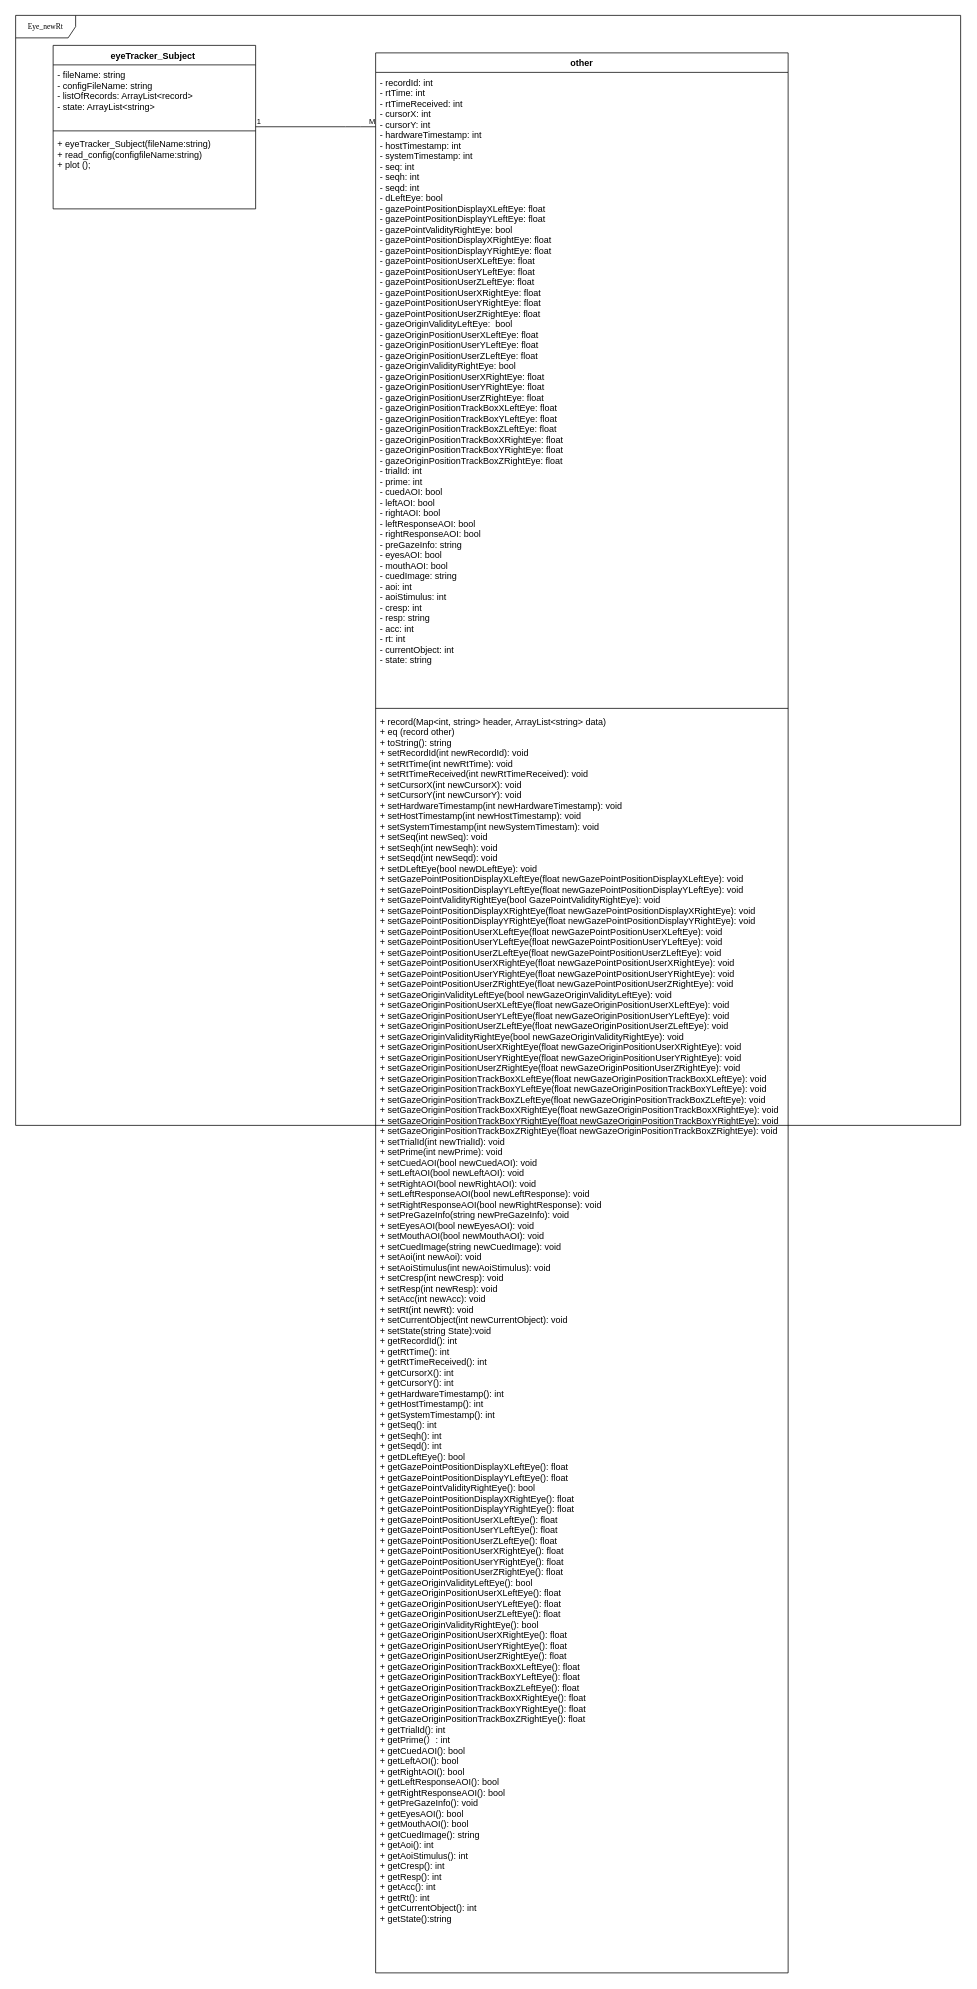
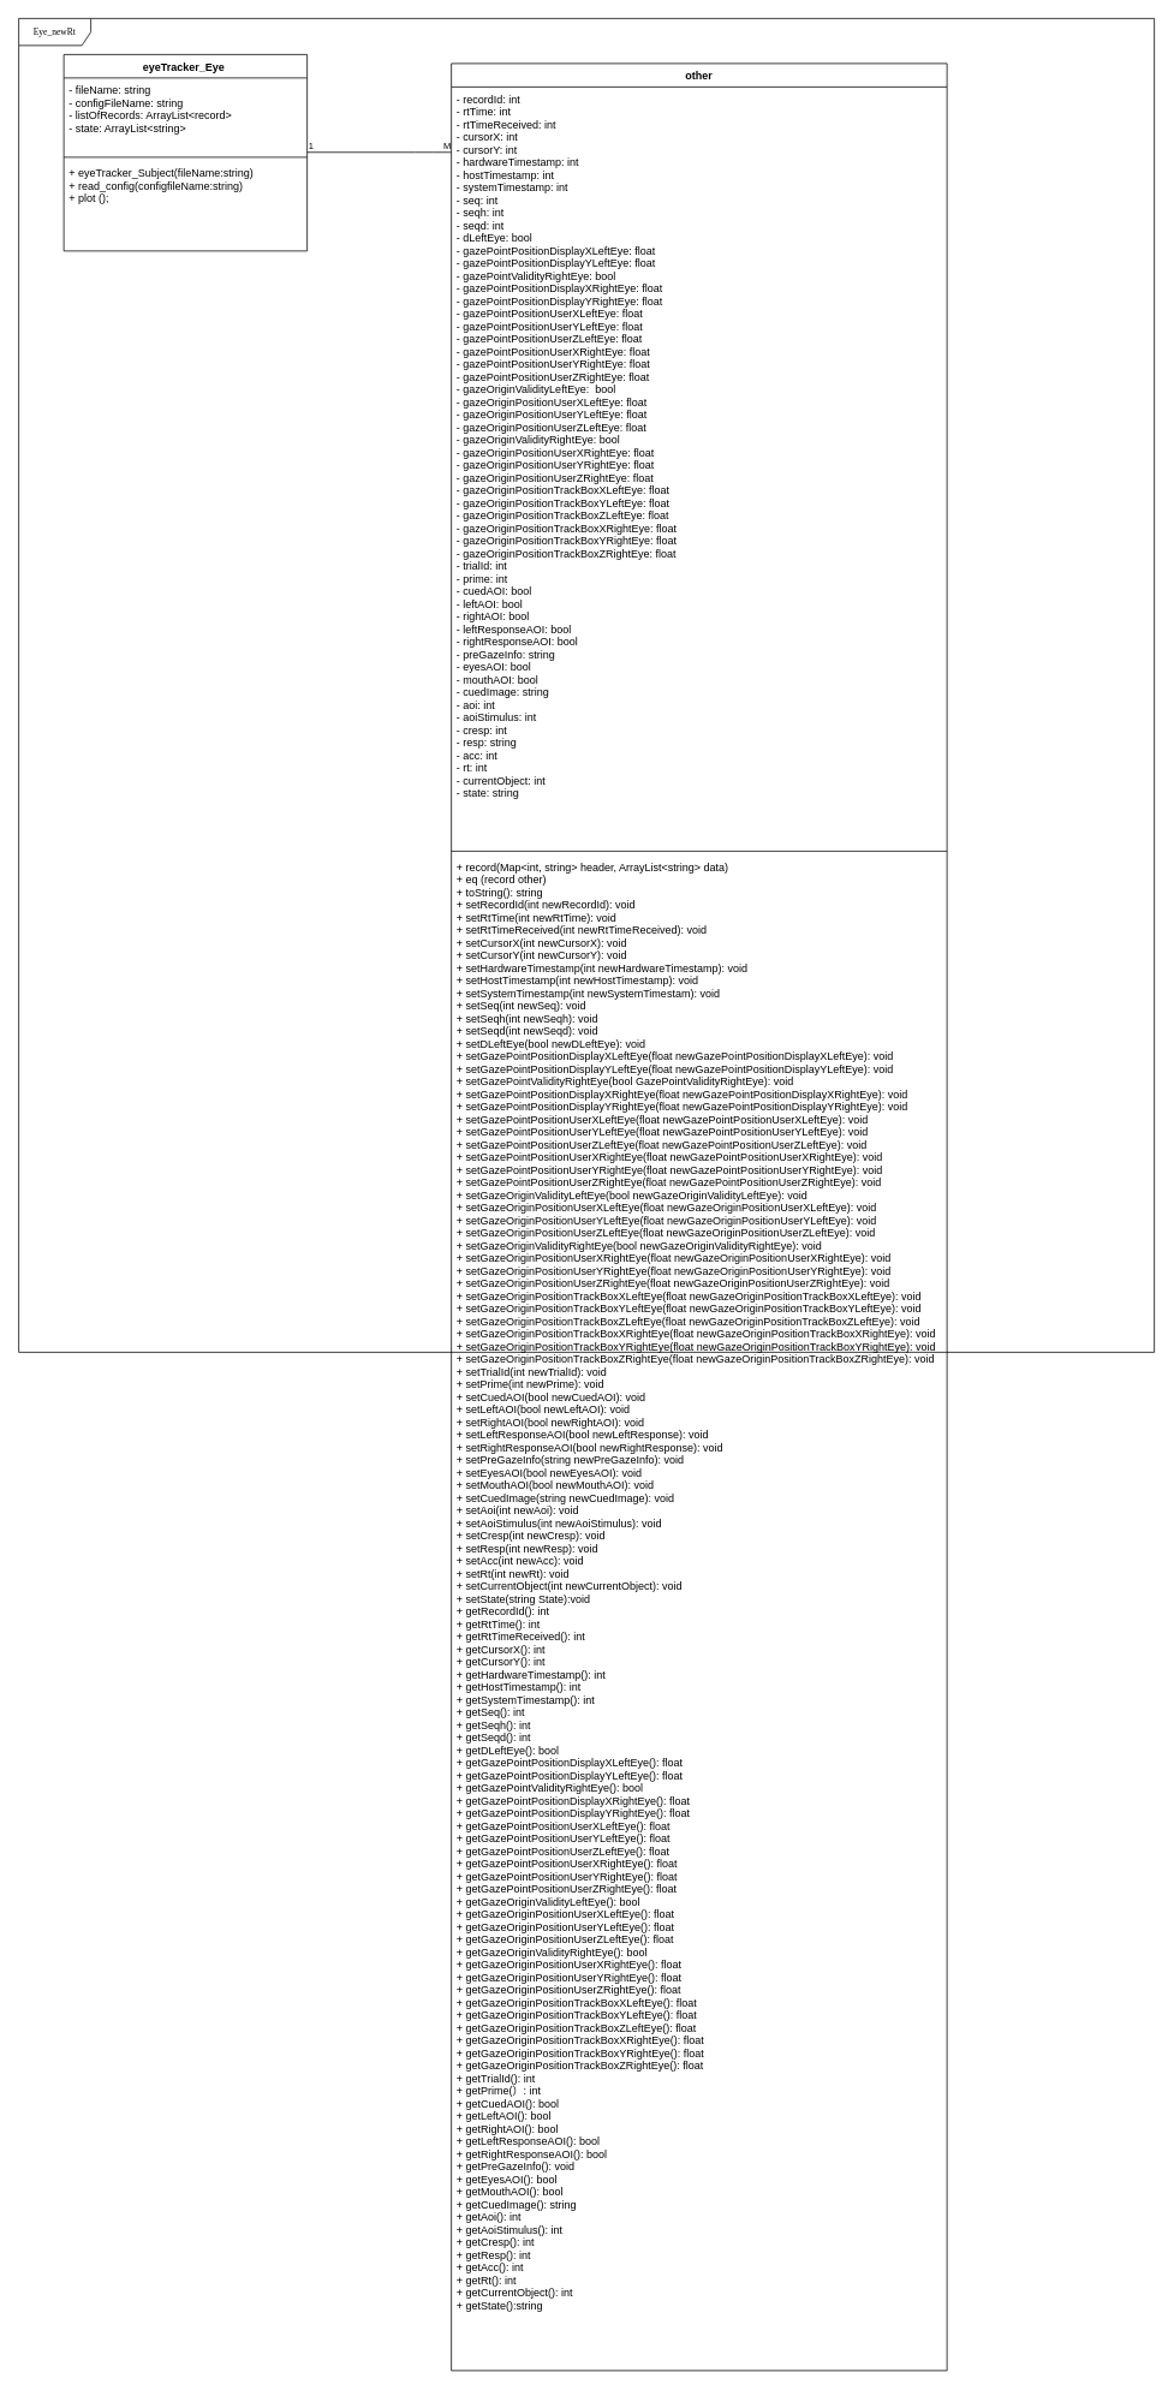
  <mxCell id="0" />
  <mxCell id="1" parent="0" />
  <mxCell id="2" value="Eye_newRt" style="shape=umlFrame;whiteSpace=wrap;html=1;rounded=0;shadow=0;comic=0;labelBackgroundColor=none;strokeColor=#000000;strokeWidth=1;fillColor=#ffffff;fontFamily=Verdana;fontSize=10;fontColor=#000000;align=center;width=80;height=30;" vertex="1" parent="1"><mxGeometry x="20" y="20" width="1260" height="1480" as="geometry" /></mxCell>
- <mxCell id="3" value="eyeTracker_Subject " style="swimlane;fontStyle=1;align=center;verticalAlign=top;childLayout=stackLayout;horizontal=1;startSize=26;horizontalStack=0;resizeParent=1;resizeParentMax=0;resizeLast=0;collapsible=1;marginBottom=0;" vertex="1" parent="1"><mxGeometry x="70" y="60" width="270" height="218" as="geometry" /></mxCell>
+ <mxCell id="3" value="eyeTracker_Eye " style="swimlane;fontStyle=1;align=center;verticalAlign=top;childLayout=stackLayout;horizontal=1;startSize=26;horizontalStack=0;resizeParent=1;resizeParentMax=0;resizeLast=0;collapsible=1;marginBottom=0;" vertex="1" parent="1"><mxGeometry x="70" y="60" width="270" height="218" as="geometry" /></mxCell>
  <mxCell id="4" value="- fileName: string&#10;- configFileName: string&#10;- listOfRecords: ArrayList&lt;record&gt;&#10;- state: ArrayList&lt;string&gt; &#10;" style="text;strokeColor=none;fillColor=none;align=left;verticalAlign=top;spacingLeft=4;spacingRight=4;overflow=hidden;rotatable=0;points=[[0,0.5],[1,0.5]];portConstraint=eastwest;" vertex="1" parent="3"><mxGeometry y="26" width="270" height="84" as="geometry" /></mxCell>
  <mxCell id="5" value="" style="line;strokeWidth=1;fillColor=none;align=left;verticalAlign=middle;spacingTop=-1;spacingLeft=3;spacingRight=3;rotatable=0;labelPosition=right;points=[];portConstraint=eastwest;" vertex="1" parent="3"><mxGeometry y="110" width="270" height="8" as="geometry" /></mxCell>
  <mxCell id="6" value="+ eyeTracker_Subject(fileName:string)&#10;+ read_config(configfileName:string) &#10;+ plot ();" style="text;strokeColor=none;fillColor=none;align=left;verticalAlign=top;spacingLeft=4;spacingRight=4;overflow=hidden;rotatable=0;points=[[0,0.5],[1,0.5]];portConstraint=eastwest;" vertex="1" parent="3"><mxGeometry y="118" width="270" height="100" as="geometry" /></mxCell>
  <mxCell id="7" value="" style="endArrow=none;html=1;edgeStyle=orthogonalEdgeStyle;" edge="1" parent="1"><mxGeometry relative="1" as="geometry"><mxPoint x="340" y="168.5" as="sourcePoint" /><mxPoint x="500" y="168.5" as="targetPoint" /><Array as="points"><mxPoint x="470" y="169" /><mxPoint x="470" y="169" /></Array></mxGeometry></mxCell>
  <mxCell id="8" value="1" style="resizable=0;html=1;align=left;verticalAlign=bottom;labelBackgroundColor=#ffffff;fontSize=10;" connectable="0" vertex="1" parent="7"><mxGeometry x="-1" relative="1" as="geometry" /></mxCell>
  <mxCell id="9" value="M" style="resizable=0;html=1;align=right;verticalAlign=bottom;labelBackgroundColor=#ffffff;fontSize=10;" connectable="0" vertex="1" parent="7"><mxGeometry x="1" relative="1" as="geometry" /></mxCell>
  <mxCell id="10" value="other" style="swimlane;fontStyle=1;align=center;verticalAlign=top;childLayout=stackLayout;horizontal=1;startSize=26;horizontalStack=0;resizeParent=1;resizeParentMax=0;resizeLast=0;collapsible=1;marginBottom=0;" vertex="1" parent="1"><mxGeometry x="500" y="70" width="550" height="2560" as="geometry" /></mxCell>
  <mxCell id="11" value="- recordId: int&#10;- rtTime: int&#10;- rtTimeReceived: int&#10;- cursorX: int&#10;- cursorY: int&#10;- hardwareTimestamp: int&#10;- hostTimestamp: int&#10;- systemTimestamp: int&#10;- seq: int&#10;- seqh: int&#10;- seqd: int&#10;- dLeftEye: bool&#10;- gazePointPositionDisplayXLeftEye: float&#10;- gazePointPositionDisplayYLeftEye: float&#10;- gazePointValidityRightEye: bool&#10;- gazePointPositionDisplayXRightEye: float&#10;- gazePointPositionDisplayYRightEye: float&#10;- gazePointPositionUserXLeftEye: float&#10;- gazePointPositionUserYLeftEye: float&#10;- gazePointPositionUserZLeftEye: float&#10;- gazePointPositionUserXRightEye: float&#10;- gazePointPositionUserYRightEye: float&#10;- gazePointPositionUserZRightEye: float&#10;- gazeOriginValidityLeftEye:  bool&#10;- gazeOriginPositionUserXLeftEye: float&#10;- gazeOriginPositionUserYLeftEye: float&#10;- gazeOriginPositionUserZLeftEye: float&#10;- gazeOriginValidityRightEye: bool&#10;- gazeOriginPositionUserXRightEye: float&#10;- gazeOriginPositionUserYRightEye: float&#10;- gazeOriginPositionUserZRightEye: float&#10;- gazeOriginPositionTrackBoxXLeftEye: float&#10;- gazeOriginPositionTrackBoxYLeftEye: float&#10;- gazeOriginPositionTrackBoxZLeftEye: float&#10;- gazeOriginPositionTrackBoxXRightEye: float&#10;- gazeOriginPositionTrackBoxYRightEye: float &#10;- gazeOriginPositionTrackBoxZRightEye: float&#10;- trialId: int &#10;- prime: int &#10;- cuedAOI: bool&#10;- leftAOI: bool&#10;- rightAOI: bool&#10;- leftResponseAOI: bool&#10;- rightResponseAOI: bool&#10;- preGazeInfo: string&#10;- eyesAOI: bool&#10;- mouthAOI: bool&#10;- cuedImage: string&#10;- aoi: int&#10;- aoiStimulus: int&#10;- cresp: int &#10;- resp: string&#10;- acc: int&#10;- rt: int&#10;- currentObject: int&#10;- state: string&#10;" style="text;strokeColor=none;fillColor=none;align=left;verticalAlign=top;spacingLeft=4;spacingRight=4;overflow=hidden;rotatable=0;points=[[0,0.5],[1,0.5]];portConstraint=eastwest;" vertex="1" parent="10"><mxGeometry y="26" width="550" height="844" as="geometry" /></mxCell>
  <mxCell id="12" value="" style="line;strokeWidth=1;fillColor=none;align=left;verticalAlign=middle;spacingTop=-1;spacingLeft=3;spacingRight=3;rotatable=0;labelPosition=right;points=[];portConstraint=eastwest;" vertex="1" parent="10"><mxGeometry y="870" width="550" height="8" as="geometry" /></mxCell>
  <mxCell id="13" value="+ record(Map&lt;int, string&gt; header, ArrayList&lt;string&gt; data)&#10;+ eq (record other)&#10;+ toString(): string&#10;+ setRecordId(int newRecordId): void&#10;+ setRtTime(int newRtTime): void&#10;+ setRtTimeReceived(int newRtTimeReceived): void&#10;+ setCursorX(int newCursorX): void&#10;+ setCursorY(int newCursorY): void&#10;+ setHardwareTimestamp(int newHardwareTimestamp): void&#10;+ setHostTimestamp(int newHostTimestamp): void&#10;+ setSystemTimestamp(int newSystemTimestam): void &#10;+ setSeq(int newSeq): void&#10;+ setSeqh(int newSeqh): void&#10;+ setSeqd(int newSeqd): void&#10;+ setDLeftEye(bool newDLeftEye): void&#10;+ setGazePointPositionDisplayXLeftEye(float newGazePointPositionDisplayXLeftEye): void&#10;+ setGazePointPositionDisplayYLeftEye(float newGazePointPositionDisplayYLeftEye): void  &#10;+ setGazePointValidityRightEye(bool GazePointValidityRightEye): void &#10;+ setGazePointPositionDisplayXRightEye(float newGazePointPositionDisplayXRightEye): void&#10;+ setGazePointPositionDisplayYRightEye(float newGazePointPositionDisplayYRightEye): void&#10;+ setGazePointPositionUserXLeftEye(float newGazePointPositionUserXLeftEye): void &#10;+ setGazePointPositionUserYLeftEye(float newGazePointPositionUserYLeftEye): void &#10;+ setGazePointPositionUserZLeftEye(float newGazePointPositionUserZLeftEye): void&#10;+ setGazePointPositionUserXRightEye(float newGazePointPositionUserXRightEye): void&#10;+ setGazePointPositionUserYRightEye(float newGazePointPositionUserYRightEye): void &#10;+ setGazePointPositionUserZRightEye(float newGazePointPositionUserZRightEye): void &#10;+ setGazeOriginValidityLeftEye(bool newGazeOriginValidityLeftEye): void&#10;+ setGazeOriginPositionUserXLeftEye(float newGazeOriginPositionUserXLeftEye): void &#10;+ setGazeOriginPositionUserYLeftEye(float newGazeOriginPositionUserYLeftEye): void &#10;+ setGazeOriginPositionUserZLeftEye(float newGazeOriginPositionUserZLeftEye): void &#10;+ setGazeOriginValidityRightEye(bool newGazeOriginValidityRightEye): void &#10;+ setGazeOriginPositionUserXRightEye(float newGazeOriginPositionUserXRightEye): void &#10;+ setGazeOriginPositionUserYRightEye(float newGazeOriginPositionUserYRightEye): void &#10;+ setGazeOriginPositionUserZRightEye(float newGazeOriginPositionUserZRightEye): void &#10;+ setGazeOriginPositionTrackBoxXLeftEye(float newGazeOriginPositionTrackBoxXLeftEye): void &#10;+ setGazeOriginPositionTrackBoxYLeftEye(float newGazeOriginPositionTrackBoxYLeftEye): void &#10;+ setGazeOriginPositionTrackBoxZLeftEye(float newGazeOriginPositionTrackBoxZLeftEye): void &#10;+ setGazeOriginPositionTrackBoxXRightEye(float newGazeOriginPositionTrackBoxXRightEye): void&#10;+ setGazeOriginPositionTrackBoxYRightEye(float newGazeOriginPositionTrackBoxYRightEye): void &#10;+ setGazeOriginPositionTrackBoxZRightEye(float newGazeOriginPositionTrackBoxZRightEye): void &#10;+ setTrialId(int newTrialId): void&#10;+ setPrime(int newPrime): void&#10;+ setCuedAOI(bool newCuedAOI): void &#10;+ setLeftAOI(bool newLeftAOI): void&#10;+ setRightAOI(bool newRightAOI): void&#10;+ setLeftResponseAOI(bool newLeftResponse): void&#10;+ setRightResponseAOI(bool newRightResponse): void&#10;+ setPreGazeInfo(string newPreGazeInfo): void &#10;+ setEyesAOI(bool newEyesAOI): void &#10;+ setMouthAOI(bool newMouthAOI): void&#10;+ setCuedImage(string newCuedImage): void &#10;+ setAoi(int newAoi): void &#10;+ setAoiStimulus(int newAoiStimulus): void &#10;+ setCresp(int newCresp): void &#10;+ setResp(int newResp): void &#10;+ setAcc(int newAcc): void &#10;+ setRt(int newRt): void &#10;+ setCurrentObject(int newCurrentObject): void &#10;+ setState(string State):void&#10;+ getRecordId(): int&#10;+ getRtTime(): int&#10;+ getRtTimeReceived(): int&#10;+ getCursorX(): int&#10;+ getCursorY(): int&#10;+ getHardwareTimestamp(): int&#10;+ getHostTimestamp(): int&#10;+ getSystemTimestamp(): int&#10;+ getSeq(): int&#10;+ getSeqh(): int&#10;+ getSeqd(): int&#10;+ getDLeftEye(): bool&#10;+ getGazePointPositionDisplayXLeftEye(): float&#10;+ getGazePointPositionDisplayYLeftEye(): float &#10;+ getGazePointValidityRightEye(): bool&#10;+ getGazePointPositionDisplayXRightEye(): float&#10;+ getGazePointPositionDisplayYRightEye(): float&#10;+ getGazePointPositionUserXLeftEye(): float&#10;+ getGazePointPositionUserYLeftEye(): float&#10;+ getGazePointPositionUserZLeftEye(): float&#10;+ getGazePointPositionUserXRightEye(): float&#10;+ getGazePointPositionUserYRightEye(): float &#10;+ getGazePointPositionUserZRightEye(): float&#10;+ getGazeOriginValidityLeftEye(): bool&#10;+ getGazeOriginPositionUserXLeftEye(): float &#10;+ getGazeOriginPositionUserYLeftEye(): float&#10;+ getGazeOriginPositionUserZLeftEye(): float &#10;+ getGazeOriginValidityRightEye(): bool&#10;+ getGazeOriginPositionUserXRightEye(): float&#10;+ getGazeOriginPositionUserYRightEye(): float&#10;+ getGazeOriginPositionUserZRightEye(): float &#10;+ getGazeOriginPositionTrackBoxXLeftEye(): float &#10;+ getGazeOriginPositionTrackBoxYLeftEye(): float &#10;+ getGazeOriginPositionTrackBoxZLeftEye(): float &#10;+ getGazeOriginPositionTrackBoxXRightEye(): float&#10;+ getGazeOriginPositionTrackBoxYRightEye(): float &#10;+ getGazeOriginPositionTrackBoxZRightEye(): float &#10;+ getTrialId(): int&#10;+ getPrime(）: int&#10;+ getCuedAOI(): bool&#10;+ getLeftAOI(): bool&#10;+ getRightAOI(): bool&#10;+ getLeftResponseAOI(): bool&#10;+ getRightResponseAOI(): bool&#10;+ getPreGazeInfo(): void &#10;+ getEyesAOI(): bool&#10;+ getMouthAOI(): bool&#10;+ getCuedImage(): string&#10;+ getAoi(): int&#10;+ getAoiStimulus(): int&#10;+ getCresp(): int &#10;+ getResp(): int&#10;+ getAcc(): int&#10;+ getRt(): int&#10;+ getCurrentObject(): int&#10;+ getState():string&#10;&#10;&#10;" style="text;strokeColor=none;fillColor=none;align=left;verticalAlign=top;spacingLeft=4;spacingRight=4;overflow=hidden;rotatable=0;points=[[0,0.5],[1,0.5]];portConstraint=eastwest;" vertex="1" parent="10"><mxGeometry y="878" width="550" height="1682" as="geometry" /></mxCell>
